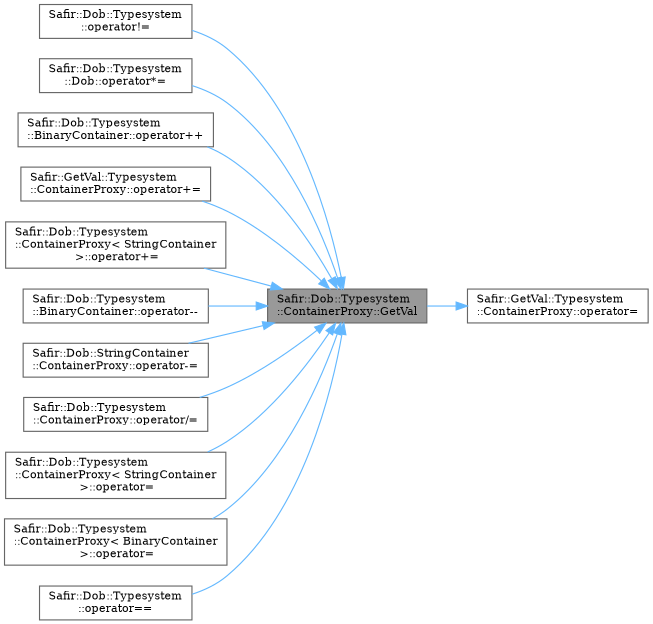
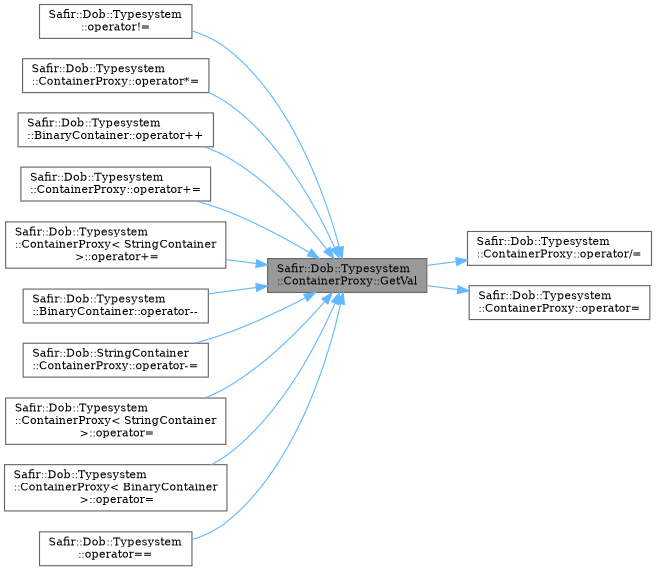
  digraph {
    fontname="DejaVu Serif"
    rankdir=RL
    node [color=grey40 fillcolor=white fontname="DejaVu Serif" fontsize=10 shape=box style=filled]
    edge [color=steelblue1 dir=back fontname="DejaVu Serif" fontsize=10 labelfontname=Helvetica labelfontsize=10 style=solid]
    n1 [color=gray40 fillcolor=grey60 fontcolor=black height=0.2 label="Safir::Dob::Typesystem\l::ContainerProxy::GetVal" width=0.4]
    n2 [height=0.2 label="Safir::Dob::Typesystem\l::operator!=" width=0.4]
-   n3 [height=0.2 label="Safir::Dob::Typesystem\l::Dob::operator*=" width=0.4]
+   n3 [height=0.2 label="Safir::Dob::Typesystem\l::ContainerProxy::operator*=" width=0.4]
    n4 [height=0.2 label="Safir::Dob::Typesystem\l::BinaryContainer::operator++" width=0.4]
-   n5 [height=0.2 label="Safir::GetVal::Typesystem\l::ContainerProxy::operator+=" width=0.4]
+   n5 [height=0.2 label="Safir::Dob::Typesystem\l::ContainerProxy::operator+=" width=0.4]
    n6 [height=0.2 label="Safir::Dob::Typesystem\l::ContainerProxy\< StringContainer\l \>::operator+=" width=0.4]
    n7 [height=0.2 label="Safir::Dob::Typesystem\l::BinaryContainer::operator--" width=0.4]
    n8 [height=0.2 label="Safir::Dob::StringContainer\l::ContainerProxy::operator-=" width=0.4]
    n9 [height=0.2 label="Safir::Dob::Typesystem\l::ContainerProxy::operator/=" width=0.4]
    n10 [height=0.2 label="Safir::Dob::Typesystem\l::ContainerProxy\< StringContainer\l \>::operator=" width=0.4]
    n11 [height=0.2 label="Safir::Dob::Typesystem\l::ContainerProxy\< BinaryContainer\l \>::operator=" width=0.4]
    n12 [height=0.2 label="Safir::Dob::Typesystem\l::operator==" width=0.4]
-   n13 [height=0.2 label="Safir::GetVal::Typesystem\l::ContainerProxy::operator=" width=0.4]
+   n13 [height=0.2 label="Safir::Dob::Typesystem\l::ContainerProxy::operator=" width=0.4]
    n1 -> n2
    n1 -> n3
    n1 -> n4
    n1 -> n5
    n1 -> n6
    n1 -> n7
    n1 -> n8
-   n1 -> n9
+   n9 -> n1
    n1 -> n10
    n1 -> n11
    n1 -> n12
    n13 -> n1
  }
